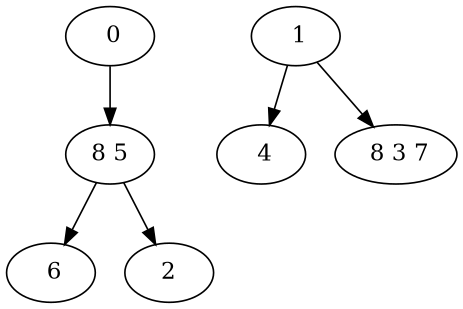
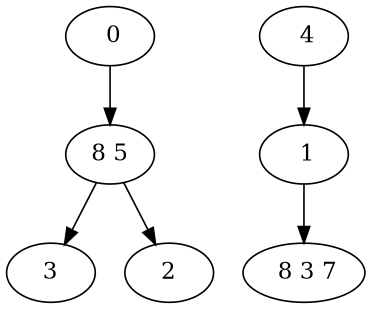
  digraph {
    n1 [label="8 5"]
    " 0"
-   " 6"
+   " 6" [label=3]
    n4 [label=2]
    " 1"
    " 4"
    " 8 3 7"
    n1 -> " 6"
    n1 -> n4
    " 0" -> n1
-   " 1" -> " 4"
+   " 4" -> " 1"
    " 1" -> " 8 3 7"
  }
